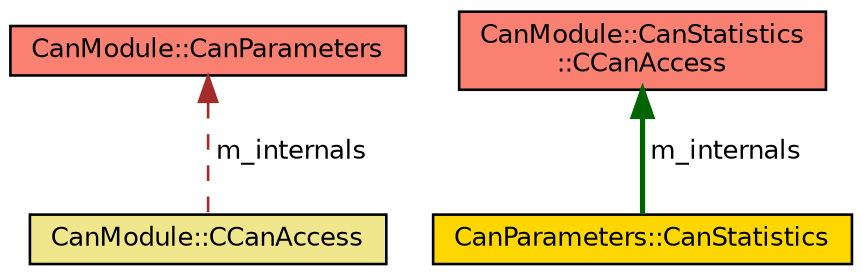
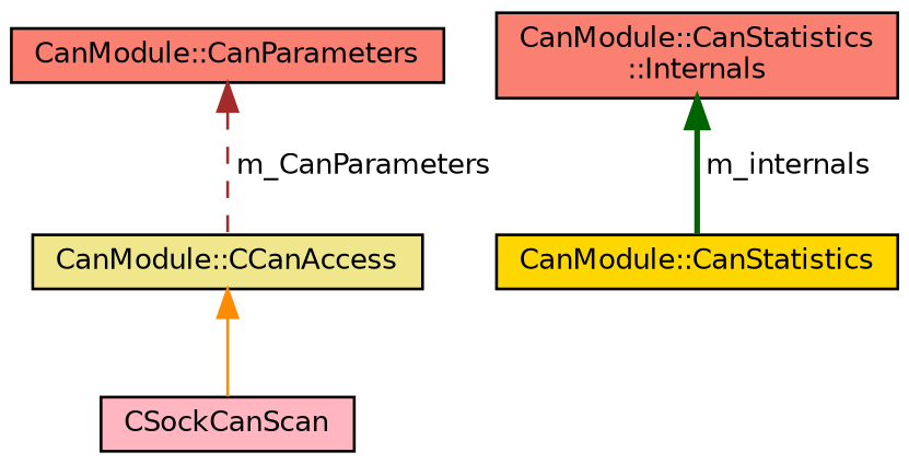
  digraph {
    node [color=black fillcolor=salmon fontname=Helvetica fontsize=10 shape=record style=filled]
    edge [dir=back fontname=Helvetica fontsize=10 labelfontname=Helvetica labelfontsize=10]
+   n1 [fillcolor=lightpink fontcolor=black height=0.2 label=CSockCanScan width=0.4]
    n2 [fillcolor=khaki height=0.2 label="CanModule::CCanAccess" width=0.4]
    n3 [height=0.2 label="CanModule::CanParameters" width=0.4]
-   n4 [fillcolor=gold height=0.2 label="CanParameters::CanStatistics" width=0.4]
-   n5 [height=0.2 label="CanModule::CanStatistics\l::CCanAccess" width=0.4]
-   n3 -> n2 [color=brown label=" m_internals" style=dashed]
+   n4 [fillcolor=gold height=0.2 label="CanModule::CanStatistics" width=0.4]
+   n5 [height=0.2 label="CanModule::CanStatistics\l::Internals" width=0.4]
+   n2 -> n1 [color=darkorange style=solid]
+   n3 -> n2 [color=brown label=" m_CanParameters" style=dashed]
    n5 -> n4 [color=darkgreen label=" m_internals" style=bold]
  }
